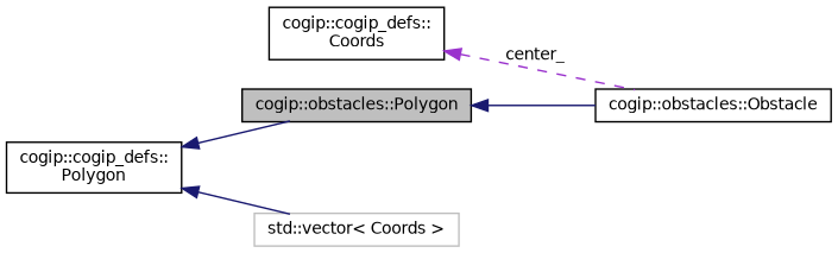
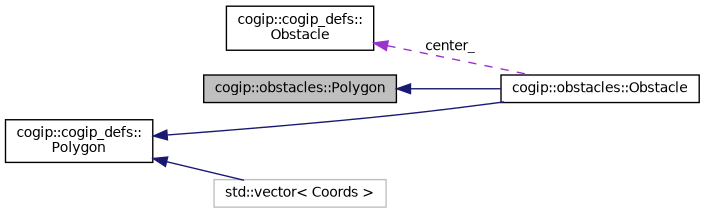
  digraph {
    rankdir=LR
    node [color=black fontname=Helvetica fontsize=10 shape=record]
    edge [color=midnightblue dir=back fontname=Helvetica fontsize=10 labelfontname=Helvetica labelfontsize=10 style=solid]
    n1 [fillcolor=grey75 fontcolor=black height=0.2 label="cogip::obstacles::Polygon" style=filled width=0.4]
    n2 [height=0.2 label="cogip::obstacles::Obstacle" width=0.4]
-   n3 [height=0.2 label="cogip::cogip_defs::\lCoords" width=0.4]
+   n3 [height=0.2 label="cogip::cogip_defs::\lObstacle" width=0.4]
    n4 [height=0.2 label="cogip::cogip_defs::\lPolygon" width=0.4]
    n5 [color=grey75 height=0.2 label="std::vector\< Coords \>" width=0.4]
    n1 -> n2
    n3 -> n2 [color=darkorchid3 label=" center_" style=dashed]
-   n4 -> n1
+   n4 -> n2
    n4 -> n5
  }
